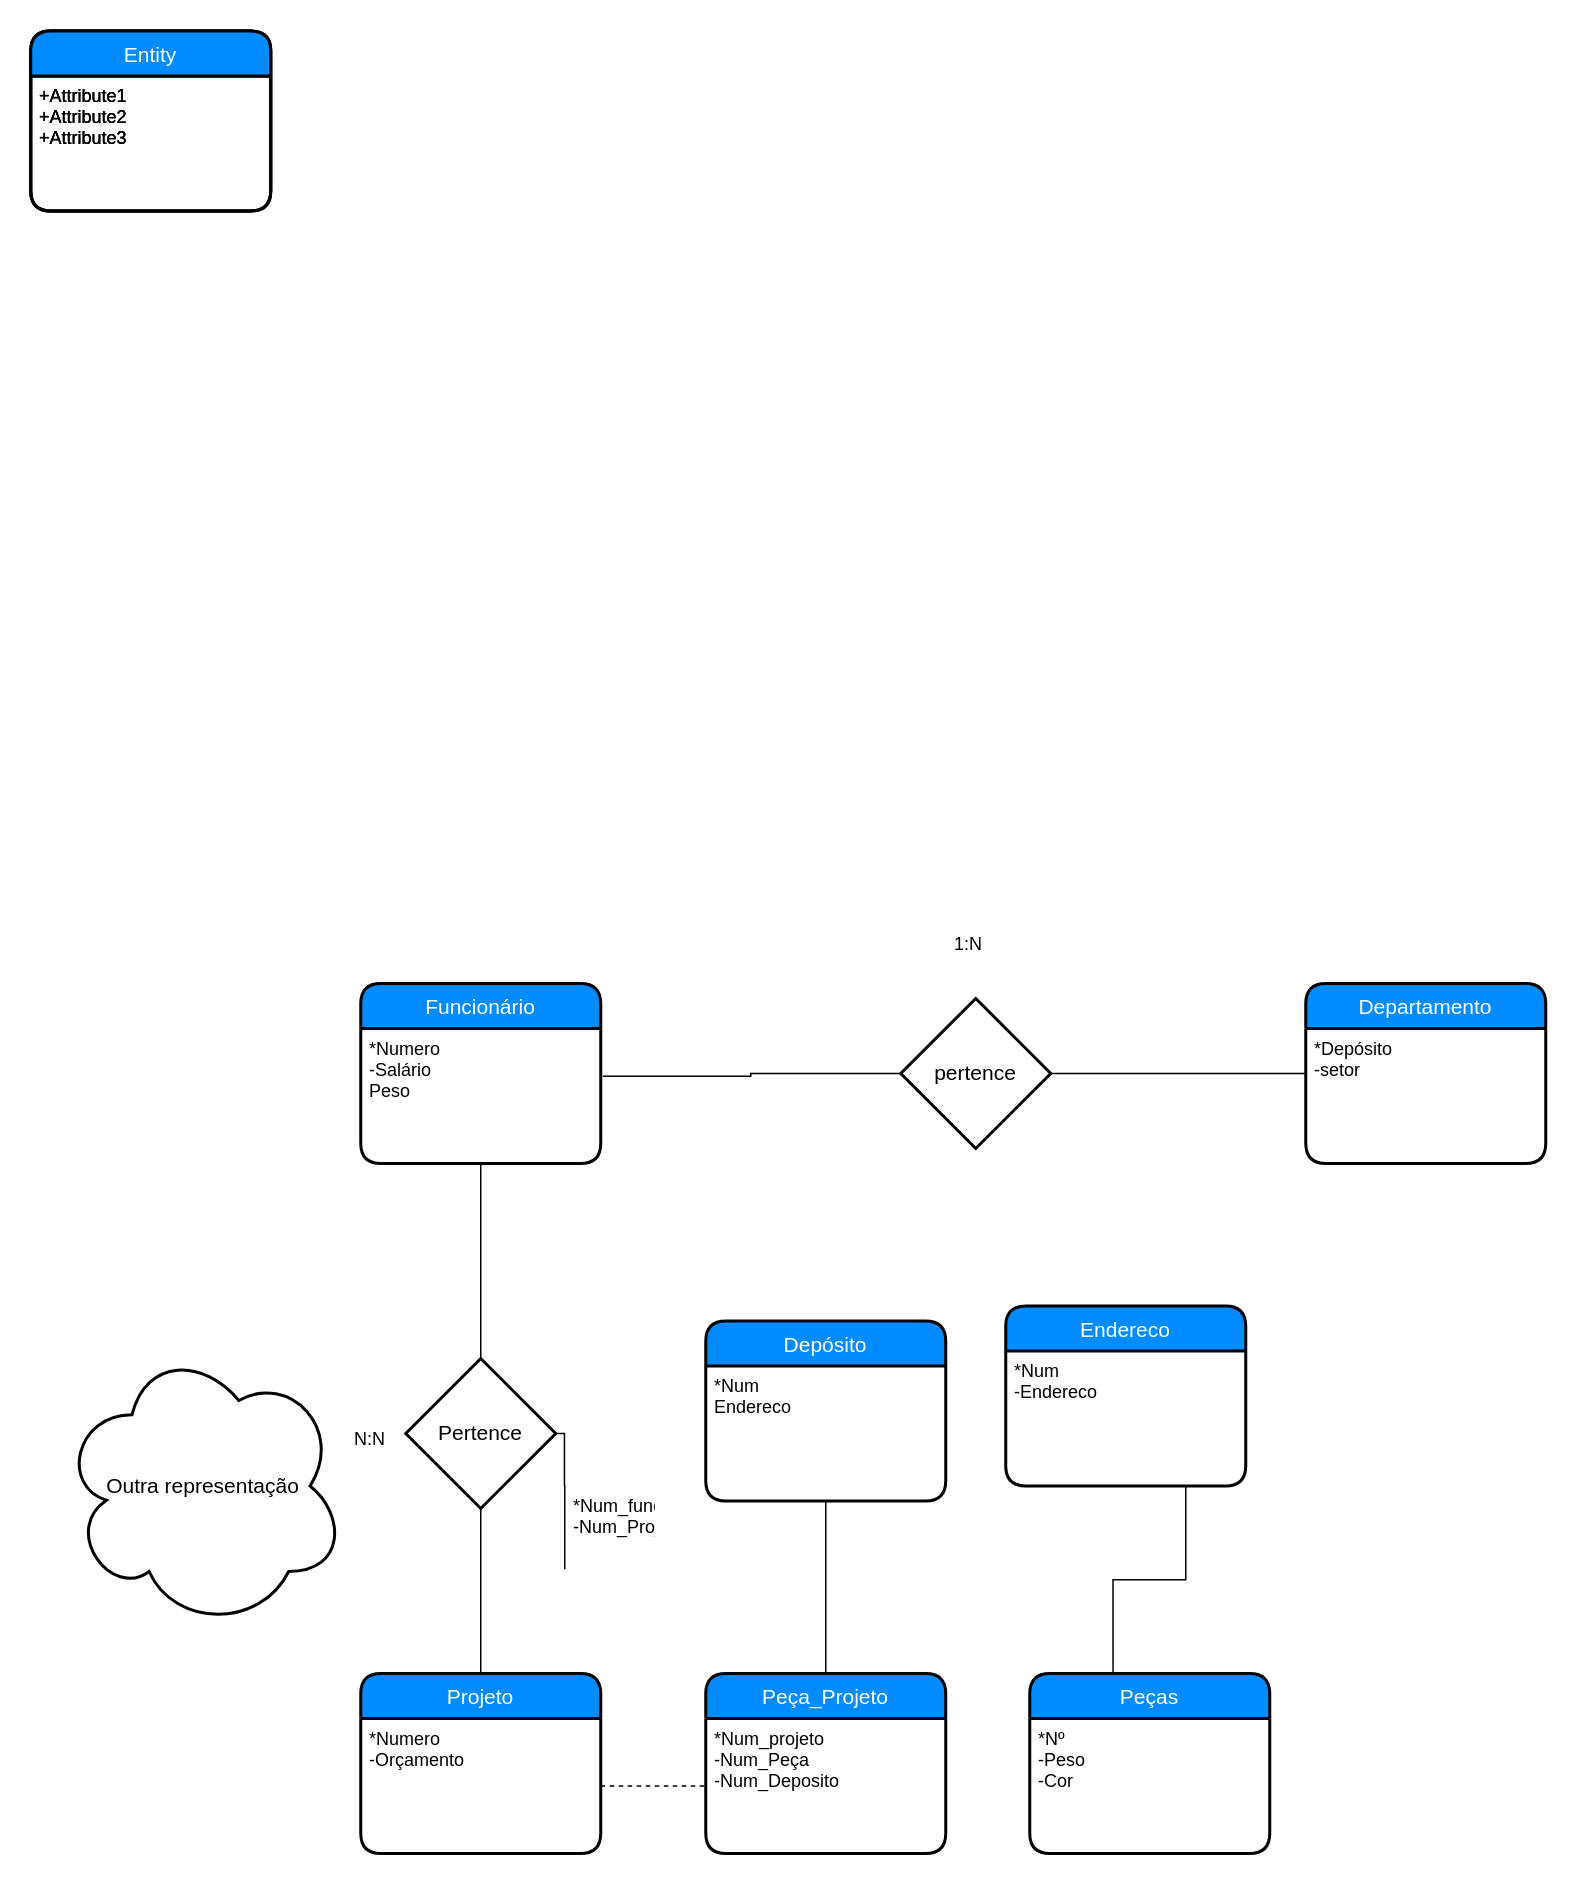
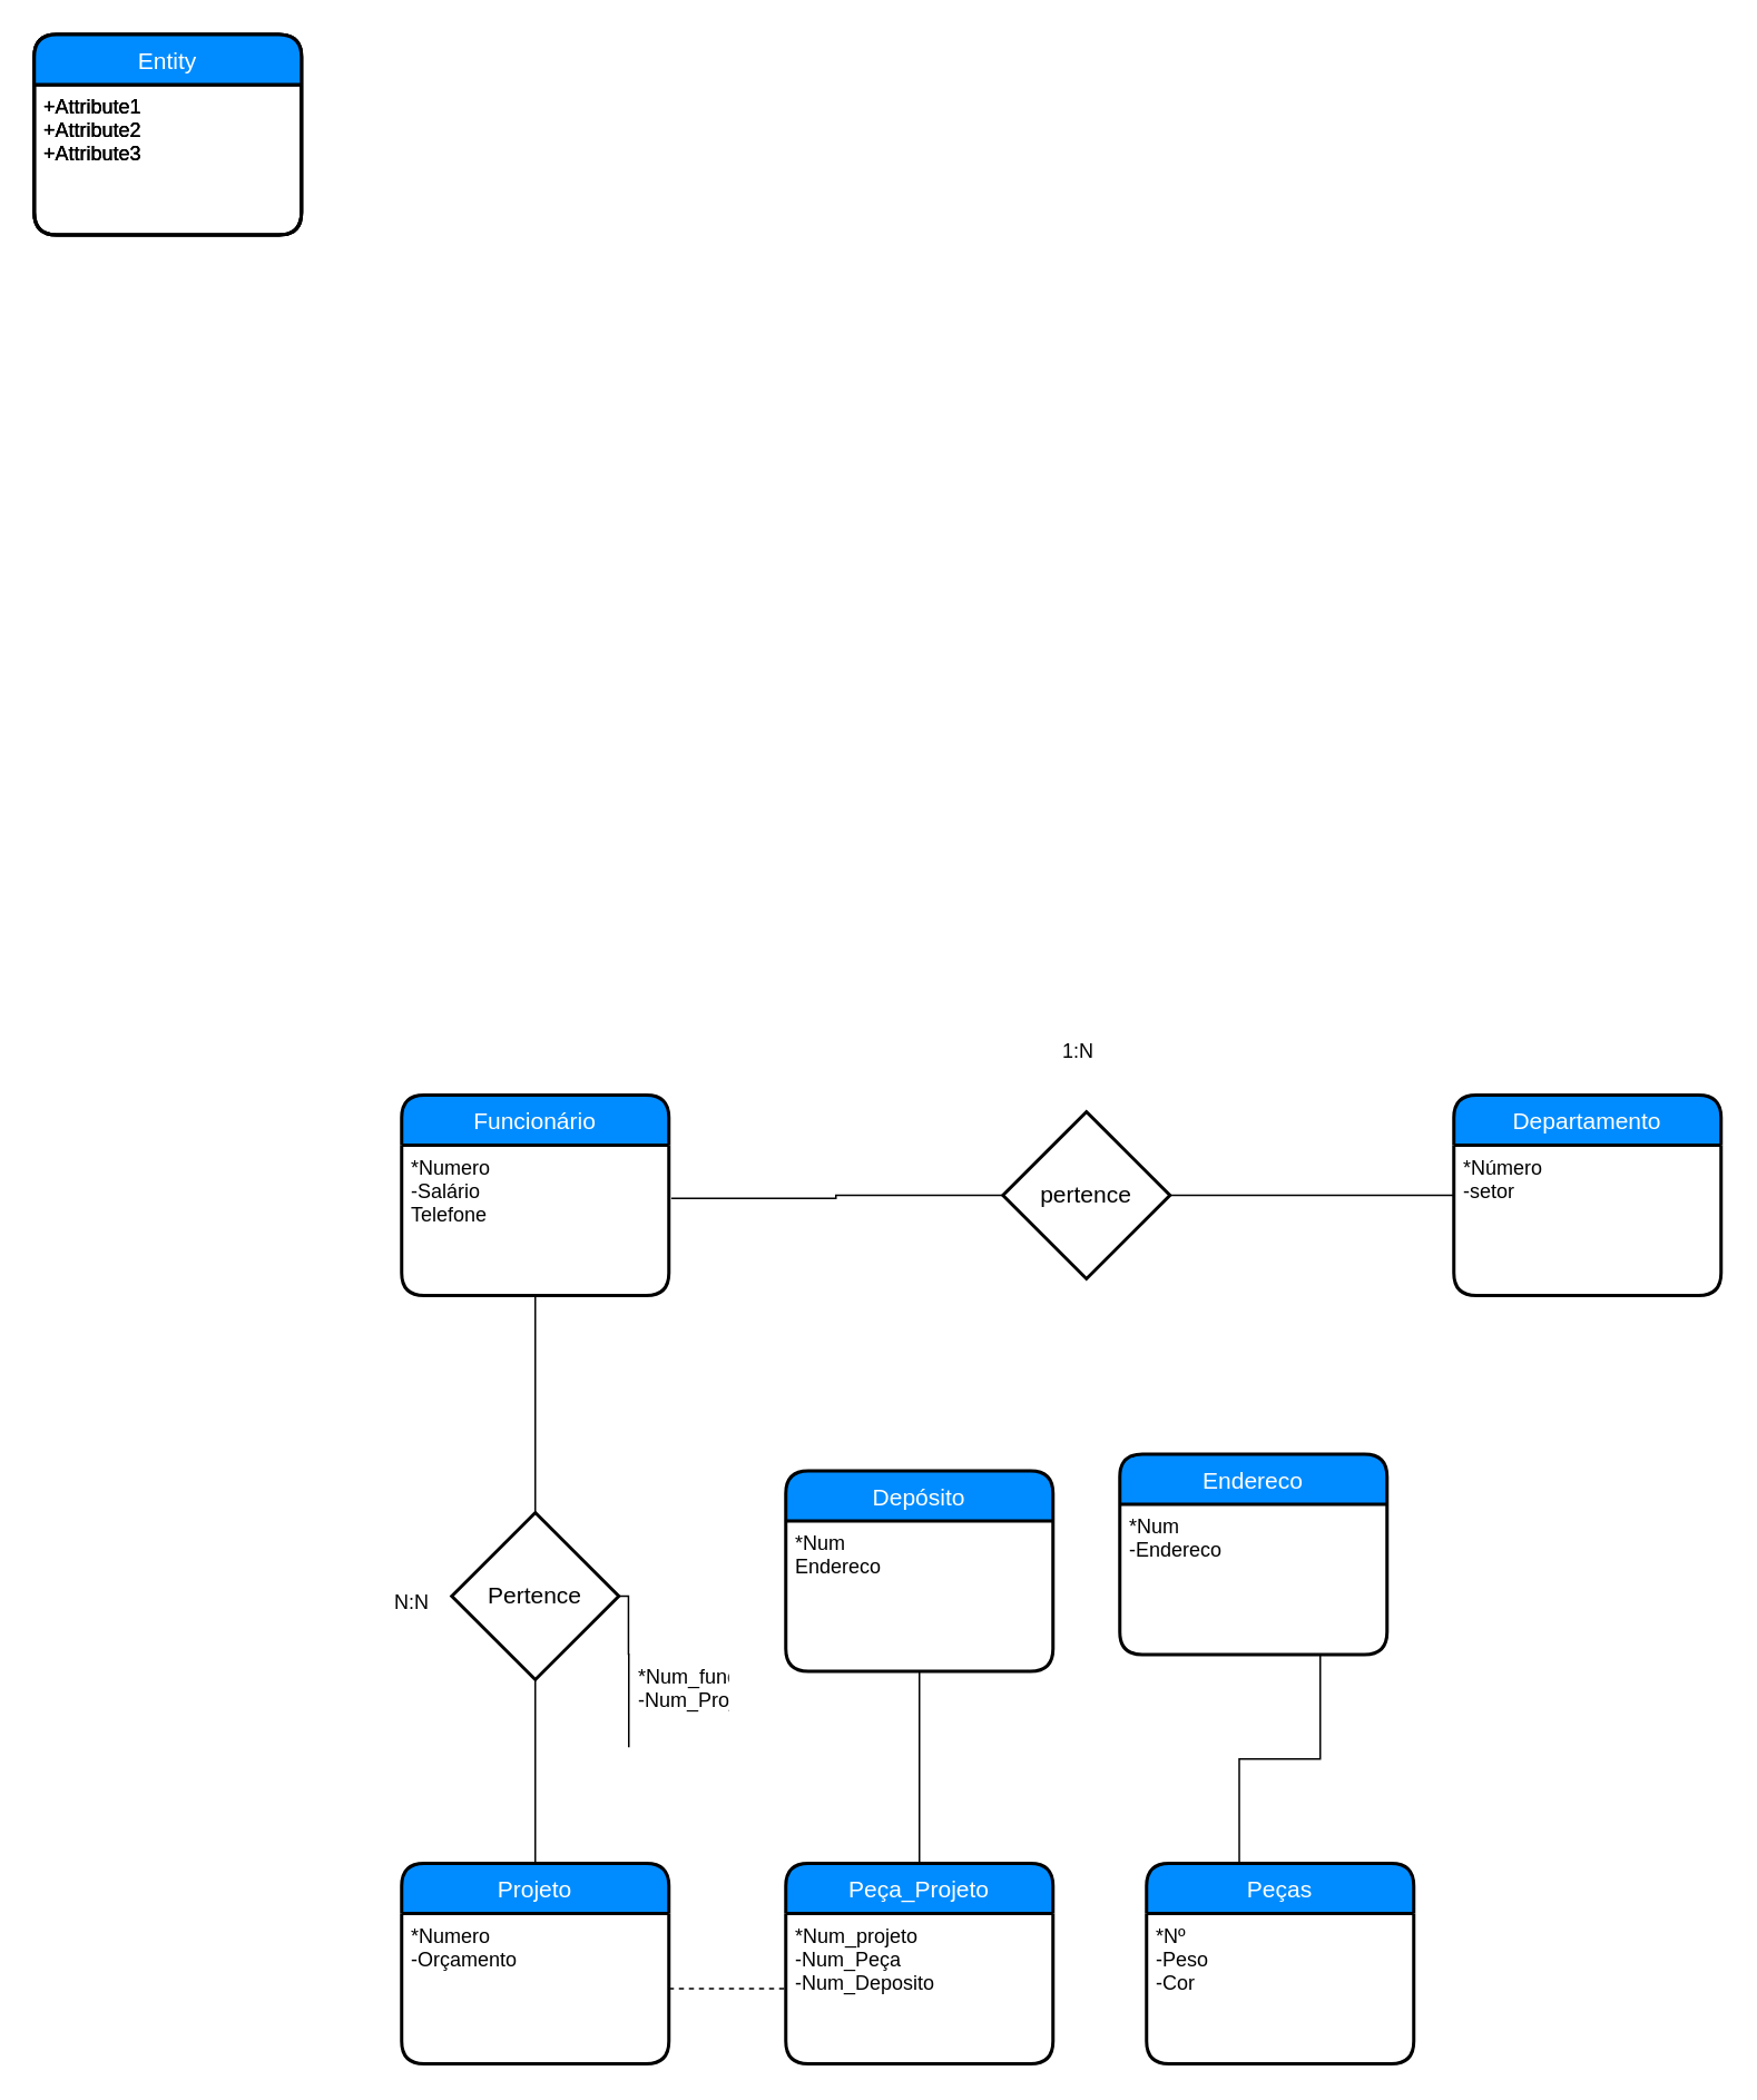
  <mxCell id="0" />
  <mxCell id="1" parent="0" />
  <mxCell id="2" value="Funcionário" style="swimlane;childLayout=stackLayout;horizontal=1;startSize=30;horizontalStack=0;fillColor=#008cff;fontColor=#FFFFFF;rounded=1;fontSize=14;fontStyle=0;strokeWidth=2;resizeParent=0;resizeLast=1;shadow=0;dashed=0;align=center;" vertex="1" parent="1"><mxGeometry x="240" y="655" width="160" height="120" as="geometry" /></mxCell>
- <mxCell id="3" value="*Numero&#10;-Salário&#10;Peso" style="align=left;strokeColor=none;fillColor=none;spacingLeft=4;fontSize=12;verticalAlign=top;resizable=0;rotatable=0;part=1;" vertex="1" parent="2"><mxGeometry y="30" width="160" height="90" as="geometry" /></mxCell>
+ <mxCell id="3" value="*Numero&#10;-Salário&#10;Telefone" style="align=left;strokeColor=none;fillColor=none;spacingLeft=4;fontSize=12;verticalAlign=top;resizable=0;rotatable=0;part=1;" vertex="1" parent="2"><mxGeometry y="30" width="160" height="90" as="geometry" /></mxCell>
  <mxCell id="4" style="edgeStyle=orthogonalEdgeStyle;rounded=0;orthogonalLoop=1;jettySize=auto;html=1;entryX=0.5;entryY=0;entryDx=0;entryDy=0;endArrow=none;endFill=0;" edge="1" parent="1" source="6" target="7"><mxGeometry relative="1" as="geometry" /></mxCell>
  <mxCell id="5" style="edgeStyle=orthogonalEdgeStyle;rounded=0;orthogonalLoop=1;jettySize=auto;html=1;exitX=1;exitY=0.5;exitDx=0;exitDy=0;entryX=0.465;entryY=0.002;entryDx=0;entryDy=0;entryPerimeter=0;endArrow=none;endFill=0;" edge="1" parent="1" source="6" target="30"><mxGeometry relative="1" as="geometry" /></mxCell>
  <mxCell id="6" value="Pertence" style="shape=rhombus;strokeWidth=2;fontSize=17;perimeter=rhombusPerimeter;whiteSpace=wrap;html=1;align=center;fontSize=14;" vertex="1" parent="1"><mxGeometry x="270" y="905" width="100" height="100" as="geometry" /></mxCell>
  <mxCell id="7" value="Projeto" style="swimlane;childLayout=stackLayout;horizontal=1;startSize=30;horizontalStack=0;fillColor=#008cff;fontColor=#FFFFFF;rounded=1;fontSize=14;fontStyle=0;strokeWidth=2;resizeParent=0;resizeLast=1;shadow=0;dashed=0;align=center;" vertex="1" parent="1"><mxGeometry x="240" y="1115" width="160" height="120" as="geometry" /></mxCell>
  <mxCell id="8" value="*Numero&#10;-Orçamento" style="align=left;strokeColor=none;fillColor=none;spacingLeft=4;fontSize=12;verticalAlign=top;resizable=0;rotatable=0;part=1;" vertex="1" parent="7"><mxGeometry y="30" width="160" height="90" as="geometry" /></mxCell>
  <mxCell id="9" style="edgeStyle=orthogonalEdgeStyle;rounded=0;orthogonalLoop=1;jettySize=auto;html=1;exitX=0.5;exitY=1;exitDx=0;exitDy=0;entryX=0.5;entryY=0;entryDx=0;entryDy=0;endArrow=none;endFill=0;" edge="1" parent="1" source="3" target="6"><mxGeometry relative="1" as="geometry" /></mxCell>
  <mxCell id="10" style="edgeStyle=orthogonalEdgeStyle;rounded=0;orthogonalLoop=1;jettySize=auto;html=1;exitX=0;exitY=0.5;exitDx=0;exitDy=0;entryX=1.009;entryY=0.354;entryDx=0;entryDy=0;entryPerimeter=0;endArrow=none;endFill=0;" edge="1" parent="1" source="12" target="3"><mxGeometry relative="1" as="geometry" /></mxCell>
  <mxCell id="11" style="edgeStyle=orthogonalEdgeStyle;rounded=0;orthogonalLoop=1;jettySize=auto;html=1;exitX=1;exitY=0.5;exitDx=0;exitDy=0;entryX=0;entryY=0.5;entryDx=0;entryDy=0;endArrow=none;endFill=0;" edge="1" parent="1" source="12" target="13"><mxGeometry relative="1" as="geometry" /></mxCell>
  <mxCell id="12" value="pertence" style="shape=rhombus;strokeWidth=2;fontSize=17;perimeter=rhombusPerimeter;whiteSpace=wrap;html=1;align=center;fontSize=14;" vertex="1" parent="1"><mxGeometry x="600" y="665" width="100" height="100" as="geometry" /></mxCell>
  <mxCell id="13" value="Departamento" style="swimlane;childLayout=stackLayout;horizontal=1;startSize=30;horizontalStack=0;fillColor=#008cff;fontColor=#FFFFFF;rounded=1;fontSize=14;fontStyle=0;strokeWidth=2;resizeParent=0;resizeLast=1;shadow=0;dashed=0;align=center;" vertex="1" parent="1"><mxGeometry x="870" y="655" width="160" height="120" as="geometry" /></mxCell>
- <mxCell id="14" value="*Depósito&#10;-setor" style="align=left;strokeColor=none;fillColor=none;spacingLeft=4;fontSize=12;verticalAlign=top;resizable=0;rotatable=0;part=1;" vertex="1" parent="13"><mxGeometry y="30" width="160" height="90" as="geometry" /></mxCell>
+ <mxCell id="14" value="*Número&#10;-setor" style="align=left;strokeColor=none;fillColor=none;spacingLeft=4;fontSize=12;verticalAlign=top;resizable=0;rotatable=0;part=1;" vertex="1" parent="13"><mxGeometry y="30" width="160" height="90" as="geometry" /></mxCell>
  <mxCell id="15" value="Entity" style="swimlane;childLayout=stackLayout;horizontal=1;startSize=30;horizontalStack=0;fillColor=#008cff;fontColor=#FFFFFF;rounded=1;fontSize=14;fontStyle=0;strokeWidth=2;resizeParent=0;resizeLast=1;shadow=0;dashed=0;align=center;" vertex="1" parent="1"><mxGeometry y="20" width="160" height="120" as="geometry" x="20" /></mxCell>
  <mxCell id="16" value="+Attribute1&#10;+Attribute2&#10;+Attribute3" style="align=left;strokeColor=none;fillColor=none;spacingLeft=4;fontSize=12;verticalAlign=top;resizable=0;rotatable=0;part=1;" vertex="1" parent="15"><mxGeometry y="30" width="160" height="90" as="geometry" /></mxCell>
  <mxCell id="17" value="Peças" style="swimlane;childLayout=stackLayout;horizontal=1;startSize=30;horizontalStack=0;fillColor=#008cff;fontColor=#FFFFFF;rounded=1;fontSize=14;fontStyle=0;strokeWidth=2;resizeParent=0;resizeLast=1;shadow=0;dashed=0;align=center;" vertex="1" parent="1"><mxGeometry x="686" y="1115" width="160" height="120" as="geometry" /></mxCell>
  <mxCell id="18" value="*Nº&#10;-Peso&#10;-Cor" style="align=left;strokeColor=none;fillColor=none;spacingLeft=4;fontSize=12;verticalAlign=top;resizable=0;rotatable=0;part=1;" vertex="1" parent="17"><mxGeometry y="30" width="160" height="90" as="geometry" /></mxCell>
  <mxCell id="19" value="Funcionário" style="swimlane;childLayout=stackLayout;horizontal=1;startSize=30;horizontalStack=0;fillColor=#008cff;fontColor=#FFFFFF;rounded=1;fontSize=14;fontStyle=0;strokeWidth=2;resizeParent=0;resizeLast=1;shadow=0;dashed=0;align=center;" vertex="1" parent="1"><mxGeometry y="20" width="160" height="120" as="geometry" x="20" /></mxCell>
  <mxCell id="20" value="+Attribute1&#10;+Attribute2&#10;+Attribute3" style="align=left;strokeColor=none;fillColor=none;spacingLeft=4;fontSize=12;verticalAlign=top;resizable=0;rotatable=0;part=1;" vertex="1" parent="19"><mxGeometry y="30" width="160" height="90" as="geometry" /></mxCell>
  <mxCell id="21" value="Peça_Projeto" style="swimlane;childLayout=stackLayout;horizontal=1;startSize=30;horizontalStack=0;fillColor=#008cff;fontColor=#FFFFFF;rounded=1;fontSize=14;fontStyle=0;strokeWidth=2;resizeParent=0;resizeLast=1;shadow=0;dashed=0;align=center;" vertex="1" parent="1"><mxGeometry x="470" y="1115" width="160" height="120" as="geometry" /></mxCell>
  <mxCell id="22" value="*Num_projeto&#10;-Num_Peça&#10;-Num_Deposito" style="align=left;strokeColor=none;fillColor=none;spacingLeft=4;fontSize=12;verticalAlign=top;resizable=0;rotatable=0;part=1;" vertex="1" parent="21"><mxGeometry y="30" width="160" height="90" as="geometry" /></mxCell>
  <mxCell id="23" value="Entity" style="swimlane;childLayout=stackLayout;horizontal=1;startSize=30;horizontalStack=0;fillColor=#008cff;fontColor=#FFFFFF;rounded=1;fontSize=14;fontStyle=0;strokeWidth=2;resizeParent=0;resizeLast=1;shadow=0;dashed=0;align=center;" vertex="1" parent="1"><mxGeometry y="20" width="160" height="120" as="geometry" x="20" /></mxCell>
  <mxCell id="24" value="+Attribute1&#10;+Attribute2&#10;+Attribute3" style="align=left;strokeColor=none;fillColor=none;spacingLeft=4;fontSize=12;verticalAlign=top;resizable=0;rotatable=0;part=1;" vertex="1" parent="23"><mxGeometry y="30" width="160" height="90" as="geometry" /></mxCell>
  <mxCell id="25" style="edgeStyle=orthogonalEdgeStyle;rounded=0;orthogonalLoop=1;jettySize=auto;html=1;exitX=1;exitY=0.5;exitDx=0;exitDy=0;endArrow=none;endFill=0;dashed=1;" edge="1" parent="1" source="8" target="22"><mxGeometry relative="1" as="geometry" /></mxCell>
  <mxCell id="26" value="1:N" style="text;strokeColor=none;fillColor=none;spacingLeft=4;spacingRight=4;overflow=hidden;rotatable=0;points=[[0,0.5],[1,0.5]];portConstraint=eastwest;fontSize=12;" vertex="1" parent="1"><mxGeometry x="630" y="615" width="160" as="geometry" /></mxCell>
  <mxCell id="27" value="N:N" style="text;strokeColor=none;fillColor=none;spacingLeft=4;spacingRight=4;overflow=hidden;rotatable=0;points=[[0,0.5],[1,0.5]];portConstraint=eastwest;fontSize=12;" vertex="1" parent="1"><mxGeometry x="230" y="945" width="160" as="geometry" /></mxCell>
  <mxCell id="28" style="edgeStyle=orthogonalEdgeStyle;rounded=0;orthogonalLoop=1;jettySize=auto;html=1;exitX=0.75;exitY=1;exitDx=0;exitDy=0;entryX=0.347;entryY=0.005;entryDx=0;entryDy=0;entryPerimeter=0;endArrow=none;endFill=0;" edge="1" parent="1" source="36" target="17"><mxGeometry relative="1" as="geometry" /></mxCell>
- <mxCell id="29" value="Outra representação&lt;br&gt;" style="ellipse;shape=cloud;strokeWidth=2;fontSize=14;whiteSpace=wrap;html=1;align=center;" vertex="1" parent="1"><mxGeometry x="40" y="895" width="190" height="190" as="geometry" /></mxCell>
  <mxCell id="30" value="*Num_func&#10;-Num_Projeto" style="shape=partialRectangle;top=0;left=0;right=0;bottom=0;align=left;verticalAlign=top;fillColor=none;spacingLeft=60;spacingRight=4;overflow=hidden;rotatable=0;points=[[0,0.5],[1,0.5]];portConstraint=eastwest;dropTarget=0;fontSize=12;" vertex="1" parent="1"><mxGeometry x="320" y="990" width="120" height="55" as="geometry" /></mxCell>
  <mxCell id="31" value="" style="shape=partialRectangle;fontStyle=1;top=0;left=0;bottom=0;fillColor=none;align=left;verticalAlign=top;spacingLeft=4;spacingRight=4;overflow=hidden;rotatable=0;points=[];portConstraint=eastwest;part=1;fontSize=12;" vertex="1" connectable="0" parent="30"><mxGeometry width="56" height="55" as="geometry" /></mxCell>
  <mxCell id="32" style="edgeStyle=orthogonalEdgeStyle;rounded=0;orthogonalLoop=1;jettySize=auto;html=1;exitX=0.5;exitY=1;exitDx=0;exitDy=0;entryX=0.5;entryY=0;entryDx=0;entryDy=0;endArrow=none;endFill=0;" edge="1" parent="1" source="33" target="21"><mxGeometry relative="1" as="geometry" /></mxCell>
  <mxCell id="33" value="Depósito" style="swimlane;childLayout=stackLayout;horizontal=1;startSize=30;horizontalStack=0;fillColor=#008cff;fontColor=#FFFFFF;rounded=1;fontSize=14;fontStyle=0;strokeWidth=2;resizeParent=0;resizeLast=1;shadow=0;dashed=0;align=center;" vertex="1" parent="1"><mxGeometry x="470" y="880" width="160" height="120" as="geometry" /></mxCell>
  <mxCell id="34" value="*Num&#10;Endereco" style="align=left;strokeColor=none;fillColor=none;spacingLeft=4;fontSize=12;verticalAlign=top;resizable=0;rotatable=0;part=1;" vertex="1" parent="33"><mxGeometry y="30" width="160" height="90" as="geometry" /></mxCell>
  <mxCell id="35" value="Endereco" style="swimlane;childLayout=stackLayout;horizontal=1;startSize=30;horizontalStack=0;fillColor=#008cff;fontColor=#FFFFFF;rounded=1;fontSize=14;fontStyle=0;strokeWidth=2;resizeParent=0;resizeLast=1;shadow=0;dashed=0;align=center;" vertex="1" parent="1"><mxGeometry x="670" y="870" width="160" height="120" as="geometry" /></mxCell>
  <mxCell id="36" value="*Num&#10;-Endereco" style="align=left;strokeColor=none;fillColor=none;spacingLeft=4;fontSize=12;verticalAlign=top;resizable=0;rotatable=0;part=1;" vertex="1" parent="35"><mxGeometry y="30" width="160" height="90" as="geometry" /></mxCell>
